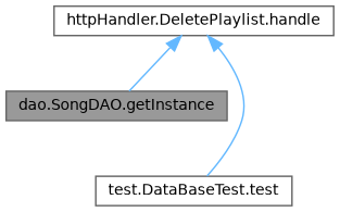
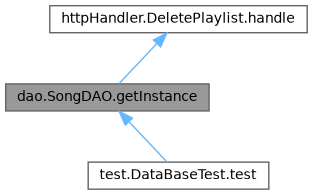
  digraph {
    rankdir=TB
    node [color=grey40 fillcolor=white fontname=Helvetica fontsize=10 shape=box style=filled]
    edge [color=steelblue1 dir=back fontname=Helvetica fontsize=10 labelfontname=Helvetica labelfontsize=10 style=solid]
    n1 [color=gray40 fillcolor=grey60 fontcolor=black height=0.2 label="dao.SongDAO.getInstance" width=0.4]
    n2 [height=0.2 label="test.DataBaseTest.test" width=0.4]
    n3 [height=0.2 label="httpHandler.DeletePlaylist.handle" width=0.4]
-   n3 -> n2
+   n1 -> n2
    n3 -> n1
  }
